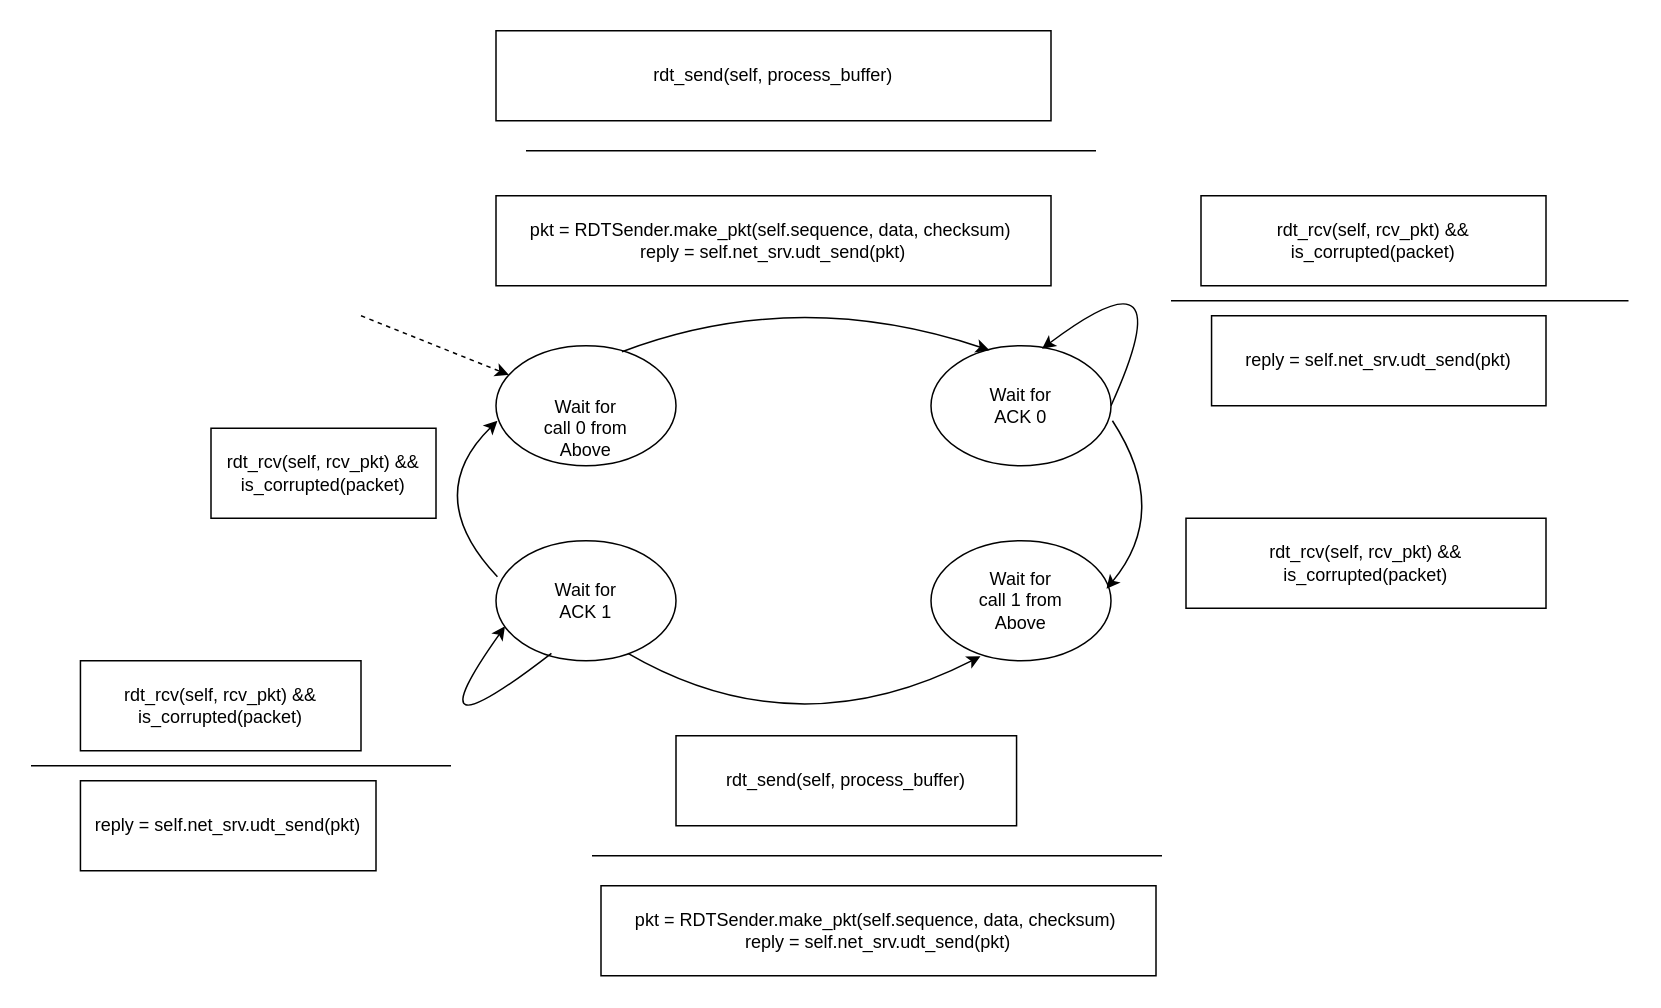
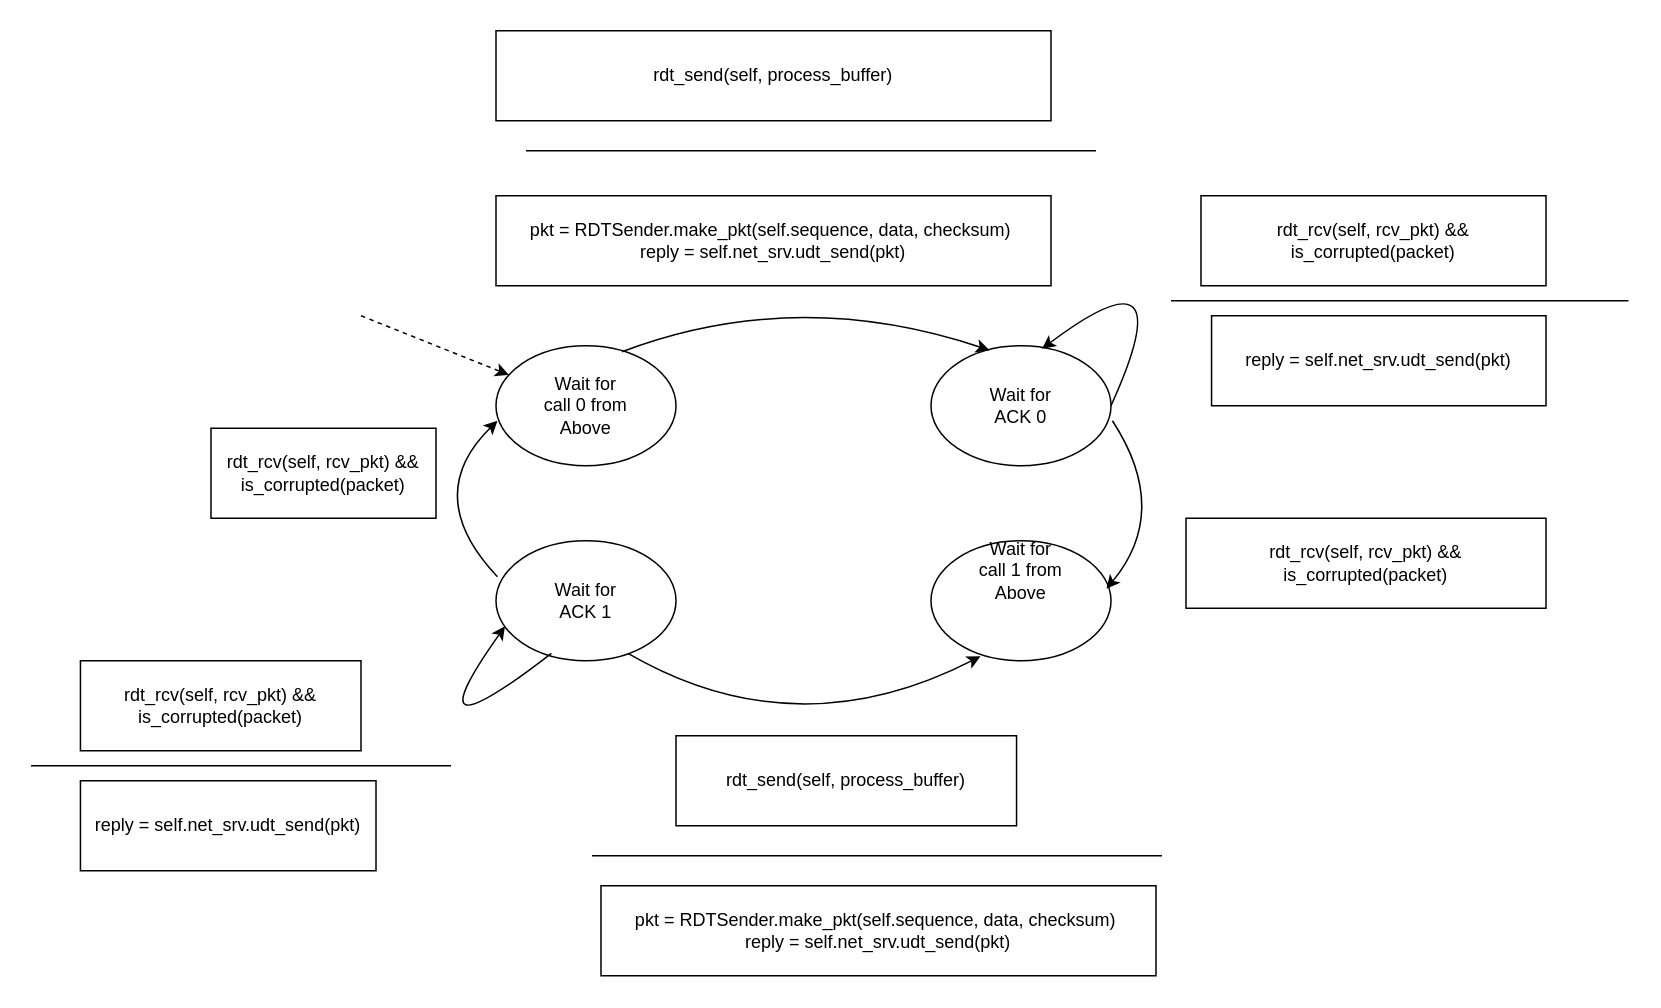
  <mxCell id="0" />
  <mxCell id="1" parent="0" />
  <mxCell id="2" value="" style="ellipse;whiteSpace=wrap;html=1;" parent="1" vertex="1"><mxGeometry x="330" y="230" width="120" height="80" as="geometry" /></mxCell>
  <mxCell id="3" value="" style="ellipse;whiteSpace=wrap;html=1;" parent="1" vertex="1"><mxGeometry x="620" y="230" width="120" height="80" as="geometry" /></mxCell>
  <mxCell id="4" value="" style="ellipse;whiteSpace=wrap;html=1;" parent="1" vertex="1"><mxGeometry x="330" y="360" width="120" height="80" as="geometry" /></mxCell>
  <mxCell id="5" value="" style="ellipse;whiteSpace=wrap;html=1;" parent="1" vertex="1"><mxGeometry x="620" y="360" width="120" height="80" as="geometry" /></mxCell>
  <mxCell id="6" value="" style="endArrow=classic;html=1;exitX=0.7;exitY=0.05;exitDx=0;exitDy=0;entryX=0.325;entryY=0.038;entryDx=0;entryDy=0;entryPerimeter=0;exitPerimeter=0;curved=1;" parent="1" source="2" target="3" edge="1"><mxGeometry width="50" height="50" relative="1" as="geometry"><mxPoint x="560" y="380" as="sourcePoint" /><mxPoint x="610" y="330" as="targetPoint" /><Array as="points"><mxPoint x="530" y="190" /></Array></mxGeometry></mxCell>
  <mxCell id="7" value="" style="endArrow=classic;html=1;exitX=1.008;exitY=0.625;exitDx=0;exitDy=0;entryX=0.975;entryY=0.4;entryDx=0;entryDy=0;exitPerimeter=0;entryPerimeter=0;curved=1;" parent="1" source="3" target="5" edge="1"><mxGeometry width="50" height="50" relative="1" as="geometry"><mxPoint x="560" y="380" as="sourcePoint" /><mxPoint x="610" y="330" as="targetPoint" /><Array as="points"><mxPoint x="780" y="340" /></Array></mxGeometry></mxCell>
  <mxCell id="8" value="" style="endArrow=classic;html=1;entryX=0.275;entryY=0.963;entryDx=0;entryDy=0;entryPerimeter=0;exitX=0.733;exitY=0.938;exitDx=0;exitDy=0;exitPerimeter=0;curved=1;" parent="1" source="4" target="5" edge="1"><mxGeometry width="50" height="50" relative="1" as="geometry"><mxPoint x="560" y="380" as="sourcePoint" /><mxPoint x="610" y="330" as="targetPoint" /><Array as="points"><mxPoint x="530" y="500" /></Array></mxGeometry></mxCell>
  <mxCell id="9" value="" style="endArrow=classic;html=1;exitX=0.008;exitY=0.3;exitDx=0;exitDy=0;exitPerimeter=0;entryX=0.008;entryY=0.625;entryDx=0;entryDy=0;entryPerimeter=0;curved=1;" parent="1" source="4" target="2" edge="1"><mxGeometry width="50" height="50" relative="1" as="geometry"><mxPoint x="560" y="380" as="sourcePoint" /><mxPoint x="610" y="330" as="targetPoint" /><Array as="points"><mxPoint x="280" y="330" /></Array></mxGeometry></mxCell>
  <mxCell id="10" value="" style="endArrow=classic;html=1;exitX=0.308;exitY=0.938;exitDx=0;exitDy=0;exitPerimeter=0;curved=1;entryX=0.05;entryY=0.713;entryDx=0;entryDy=0;entryPerimeter=0;" parent="1" source="4" target="4" edge="1"><mxGeometry width="50" height="50" relative="1" as="geometry"><mxPoint x="340" y="520" as="sourcePoint" /><mxPoint x="300" y="470" as="targetPoint" /><Array as="points"><mxPoint x="270" y="510" /></Array></mxGeometry></mxCell>
  <mxCell id="11" value="" style="endArrow=classic;html=1;entryX=0.617;entryY=0.025;entryDx=0;entryDy=0;entryPerimeter=0;curved=1;exitX=1;exitY=0.5;exitDx=0;exitDy=0;" parent="1" source="3" target="3" edge="1"><mxGeometry width="50" height="50" relative="1" as="geometry"><mxPoint x="730" y="250" as="sourcePoint" /><mxPoint x="800" y="180" as="targetPoint" /><Array as="points"><mxPoint x="790" y="160" /></Array></mxGeometry></mxCell>
- <mxCell id="12" value="Wait for call 0 from Above" style="text;html=1;strokeColor=none;fillColor=none;align=center;verticalAlign=middle;whiteSpace=wrap;rounded=0;" parent="1" vertex="1"><mxGeometry x="360" y="270" width="60" height="30" as="geometry" /></mxCell>
+ <mxCell id="12" value="Wait for call 0 from Above" style="text;html=1;strokeColor=none;fillColor=none;align=center;verticalAlign=middle;whiteSpace=wrap;rounded=0;" parent="1" vertex="1"><mxGeometry x="360" y="255" width="60" height="30" as="geometry" /></mxCell>
  <mxCell id="13" value="" style="endArrow=classic;html=1;rounded=0;dashed=1;" parent="1" target="2" edge="1"><mxGeometry width="50" height="50" relative="1" as="geometry"><mxPoint x="240" y="210" as="sourcePoint" /><mxPoint x="290" y="160" as="targetPoint" /></mxGeometry></mxCell>
  <mxCell id="14" value="Wait for ACK 0" style="text;html=1;strokeColor=none;fillColor=none;align=center;verticalAlign=middle;whiteSpace=wrap;rounded=0;" parent="1" vertex="1"><mxGeometry x="650" y="255" width="60" height="30" as="geometry" /></mxCell>
  <mxCell id="15" value="Wait for ACK 1" style="text;html=1;strokeColor=none;fillColor=none;align=center;verticalAlign=middle;whiteSpace=wrap;rounded=0;" parent="1" vertex="1"><mxGeometry x="360" y="385" width="60" height="30" as="geometry" /></mxCell>
- <mxCell id="16" value="Wait for call 1 from Above" style="text;html=1;strokeColor=none;fillColor=none;align=center;verticalAlign=middle;whiteSpace=wrap;rounded=0;" parent="1" vertex="1"><mxGeometry x="650" y="385" width="60" height="30" as="geometry" /></mxCell>
+ <mxCell id="16" value="Wait for call 1 from Above" style="text;html=1;strokeColor=none;fillColor=none;align=center;verticalAlign=middle;whiteSpace=wrap;rounded=0;" parent="1" vertex="1"><mxGeometry x="650" y="365" width="60" height="30" as="geometry" /></mxCell>
  <mxCell id="17" value="rdt_rcv(self, rcv_pkt) &amp;amp;&amp;amp; is_corrupted(packet)" style="rounded=0;whiteSpace=wrap;html=1;" vertex="1" parent="1"><mxGeometry x="140" y="285" width="150" height="60" as="geometry" /></mxCell>
  <mxCell id="18" value="rdt_rcv(self, rcv_pkt) &amp;amp;&amp;amp; is_corrupted(packet)" style="rounded=0;whiteSpace=wrap;html=1;" vertex="1" parent="1"><mxGeometry x="800" y="130" width="230" height="60" as="geometry" /></mxCell>
  <mxCell id="19" value="" style="endArrow=none;html=1;rounded=0;" edge="1" parent="1"><mxGeometry width="50" height="50" relative="1" as="geometry"><mxPoint x="780" y="200" as="sourcePoint" /><mxPoint x="1085" y="200" as="targetPoint" /><Array as="points"><mxPoint x="1085" y="200" /></Array></mxGeometry></mxCell>
  <mxCell id="20" value="rdt_send(self, process_buffer)" style="rounded=0;whiteSpace=wrap;html=1;" vertex="1" parent="1"><mxGeometry x="450" y="490" width="227.04" height="60" as="geometry" /></mxCell>
  <mxCell id="21" value="" style="endArrow=none;html=1;rounded=0;" edge="1" parent="1"><mxGeometry width="50" height="50" relative="1" as="geometry"><mxPoint x="394" y="570" as="sourcePoint" /><mxPoint x="774" y="570" as="targetPoint" /><Array as="points"><mxPoint x="699" y="570" /></Array></mxGeometry></mxCell>
  <mxCell id="22" value="rdt_rcv(self, rcv_pkt) &amp;amp;&amp;amp; is_corrupted(packet)" style="rounded=0;whiteSpace=wrap;html=1;" vertex="1" parent="1"><mxGeometry x="52.96" y="440" width="187.04" height="60" as="geometry" /></mxCell>
  <mxCell id="23" value="" style="endArrow=none;html=1;rounded=0;" edge="1" parent="1"><mxGeometry width="50" height="50" relative="1" as="geometry"><mxPoint x="20" y="510" as="sourcePoint" /><mxPoint x="300" y="510" as="targetPoint" /><Array as="points"><mxPoint x="225" y="510" /></Array></mxGeometry></mxCell>
  <mxCell id="24" value="reply = self.net_srv.udt_send(pkt)" style="rounded=0;whiteSpace=wrap;html=1;" vertex="1" parent="1"><mxGeometry x="807.04" y="210" width="222.96" height="60" as="geometry" /></mxCell>
  <mxCell id="25" value="pkt = RDTSender.make_pkt(self.sequence, data, checksum)&amp;nbsp;&lt;br style=&quot;border-color: var(--border-color);&quot;&gt;reply = self.net_srv.udt_send(pkt)" style="rounded=0;whiteSpace=wrap;html=1;" vertex="1" parent="1"><mxGeometry x="400" y="590" width="370" height="60" as="geometry" /></mxCell>
  <mxCell id="26" value="reply = self.net_srv.udt_send(pkt)" style="rounded=0;whiteSpace=wrap;html=1;" vertex="1" parent="1"><mxGeometry x="52.96" y="520" width="197.04" height="60" as="geometry" /></mxCell>
  <mxCell id="27" value="rdt_rcv(self, rcv_pkt) &amp;amp;&amp;amp; is_corrupted(packet)" style="rounded=0;whiteSpace=wrap;html=1;" vertex="1" parent="1"><mxGeometry x="790" y="345" width="240" height="60" as="geometry" /></mxCell>
  <mxCell id="28" value="rdt_send(self, process_buffer)&lt;br&gt;" style="rounded=0;whiteSpace=wrap;html=1;" vertex="1" parent="1"><mxGeometry x="330" y="20" width="370" height="60" as="geometry" /></mxCell>
  <mxCell id="29" value="pkt = RDTSender.make_pkt(self.sequence, data, checksum)&amp;nbsp;&lt;br&gt;reply = self.net_srv.udt_send(pkt)" style="rounded=0;whiteSpace=wrap;html=1;" vertex="1" parent="1"><mxGeometry x="330" y="130" width="370" height="60" as="geometry" /></mxCell>
  <mxCell id="30" value="" style="endArrow=none;html=1;rounded=0;" edge="1" parent="1"><mxGeometry width="50" height="50" relative="1" as="geometry"><mxPoint x="350" as="sourcePoint" y="100" /><mxPoint x="730" as="targetPoint" y="100" /><Array as="points"><mxPoint x="655" y="100" /></Array></mxGeometry></mxCell>
